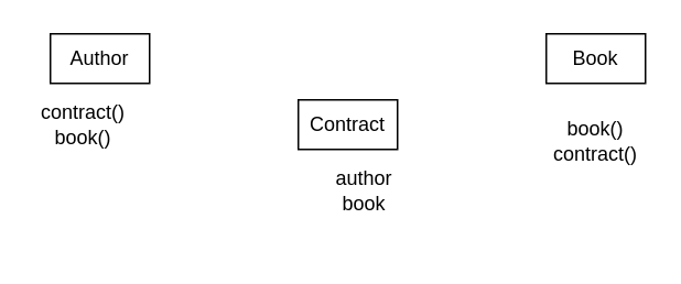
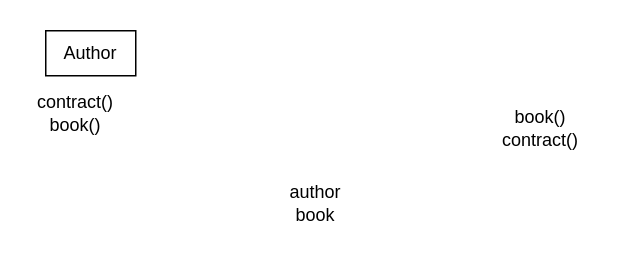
  <mxCell id="0" />
  <mxCell id="1" parent="0" />
- <mxCell id="2" value="Contract" style="text;html=1;strokeColor=default;fillColor=none;align=center;verticalAlign=middle;whiteSpace=wrap;rounded=0;" vertex="1" parent="1"><mxGeometry x="180" y="60" width="60" height="30" as="geometry" /></mxCell>
  <mxCell id="3" value="Author" style="text;html=1;strokeColor=default;fillColor=none;align=center;verticalAlign=middle;whiteSpace=wrap;rounded=0;" vertex="1" parent="1"><mxGeometry x="30" y="20" width="60" height="30" as="geometry" /></mxCell>
- <mxCell id="4" value="Book" style="text;html=1;strokeColor=default;fillColor=none;align=center;verticalAlign=middle;whiteSpace=wrap;rounded=0;" vertex="1" parent="1"><mxGeometry x="330" y="20" width="60" height="30" as="geometry" /></mxCell>
- <mxCell id="5" value="author&lt;br&gt;book" style="text;html=1;strokeColor=none;fillColor=none;align=center;verticalAlign=middle;whiteSpace=wrap;rounded=0;" vertex="1" parent="1"><mxGeometry x="190" y="100" width="60" height="30" as="geometry" /></mxCell>
+ <mxCell id="5" value="author&lt;br&gt;book" style="text;html=1;strokeColor=none;fillColor=none;align=center;verticalAlign=middle;whiteSpace=wrap;rounded=0;" vertex="1" parent="1"><mxGeometry x="180" y="120" width="60" height="30" as="geometry" /></mxCell>
  <mxCell id="6" value="contract()&lt;br&gt;book()" style="text;html=1;strokeColor=none;fillColor=none;align=center;verticalAlign=middle;whiteSpace=wrap;rounded=0;" vertex="1" parent="1"><mxGeometry x="20" y="60" width="60" height="30" as="geometry" /></mxCell>
  <mxCell id="7" value="book()&lt;br&gt;contract()" style="text;html=1;strokeColor=none;fillColor=none;align=center;verticalAlign=middle;whiteSpace=wrap;rounded=0;" vertex="1" parent="1"><mxGeometry x="330" y="70" width="60" height="30" as="geometry" /></mxCell>
